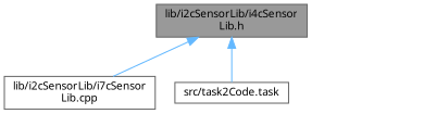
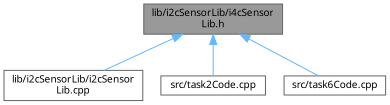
  digraph {
    fontname="Noto Sans"
    node [color=grey40 fillcolor=white fontname="Noto Sans" fontsize=10 shape=box style=filled]
    edge [color=steelblue1 dir=back fontname="Noto Sans" fontsize=10 labelfontname=Helvetica labelfontsize=10 style=solid]
    n1 [color=gray40 fillcolor=grey60 fontcolor=black height=0.2 label="lib/i2cSensorLib/i4cSensor\lLib.h" width=0.4]
-   n2 [height=0.2 label="lib/i2cSensorLib/i7cSensor\lLib.cpp" width=0.4]
-   n3 [height=0.2 label="src/task2Code.task" width=0.4]
+   n2 [height=0.2 label="lib/i2cSensorLib/i2cSensor\lLib.cpp" width=0.4]
+   n3 [height=0.2 label="src/task2Code.cpp" width=0.4]
+   n4 [height=0.2 label="src/task6Code.cpp" width=0.4]
    n1 -> n2
    n1 -> n3
+   n1 -> n4
  }
